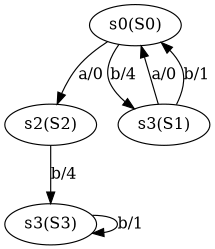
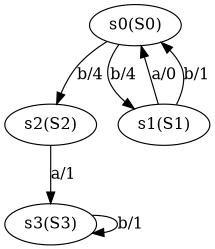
  digraph {
    n1 [label="s0(S0)"]
    n2 [label="s2(S2)"]
-   n3 [label="s3(S1)"]
+   n3 [label="s1(S1)"]
    n4 [label="s3(S3)"]
-   n1 -> n2 [label="a/0"]
+   n1 -> n2 [label="b/4"]
    n1 -> n3 [label="b/4"]
-   n2 -> n4 [label="b/4"]
+   n2 -> n4 [label="a/1"]
    n3 -> n1 [label="a/0"]
    n3 -> n1 [label="b/1"]
    n4 -> n4 [label="b/1"]
  }
